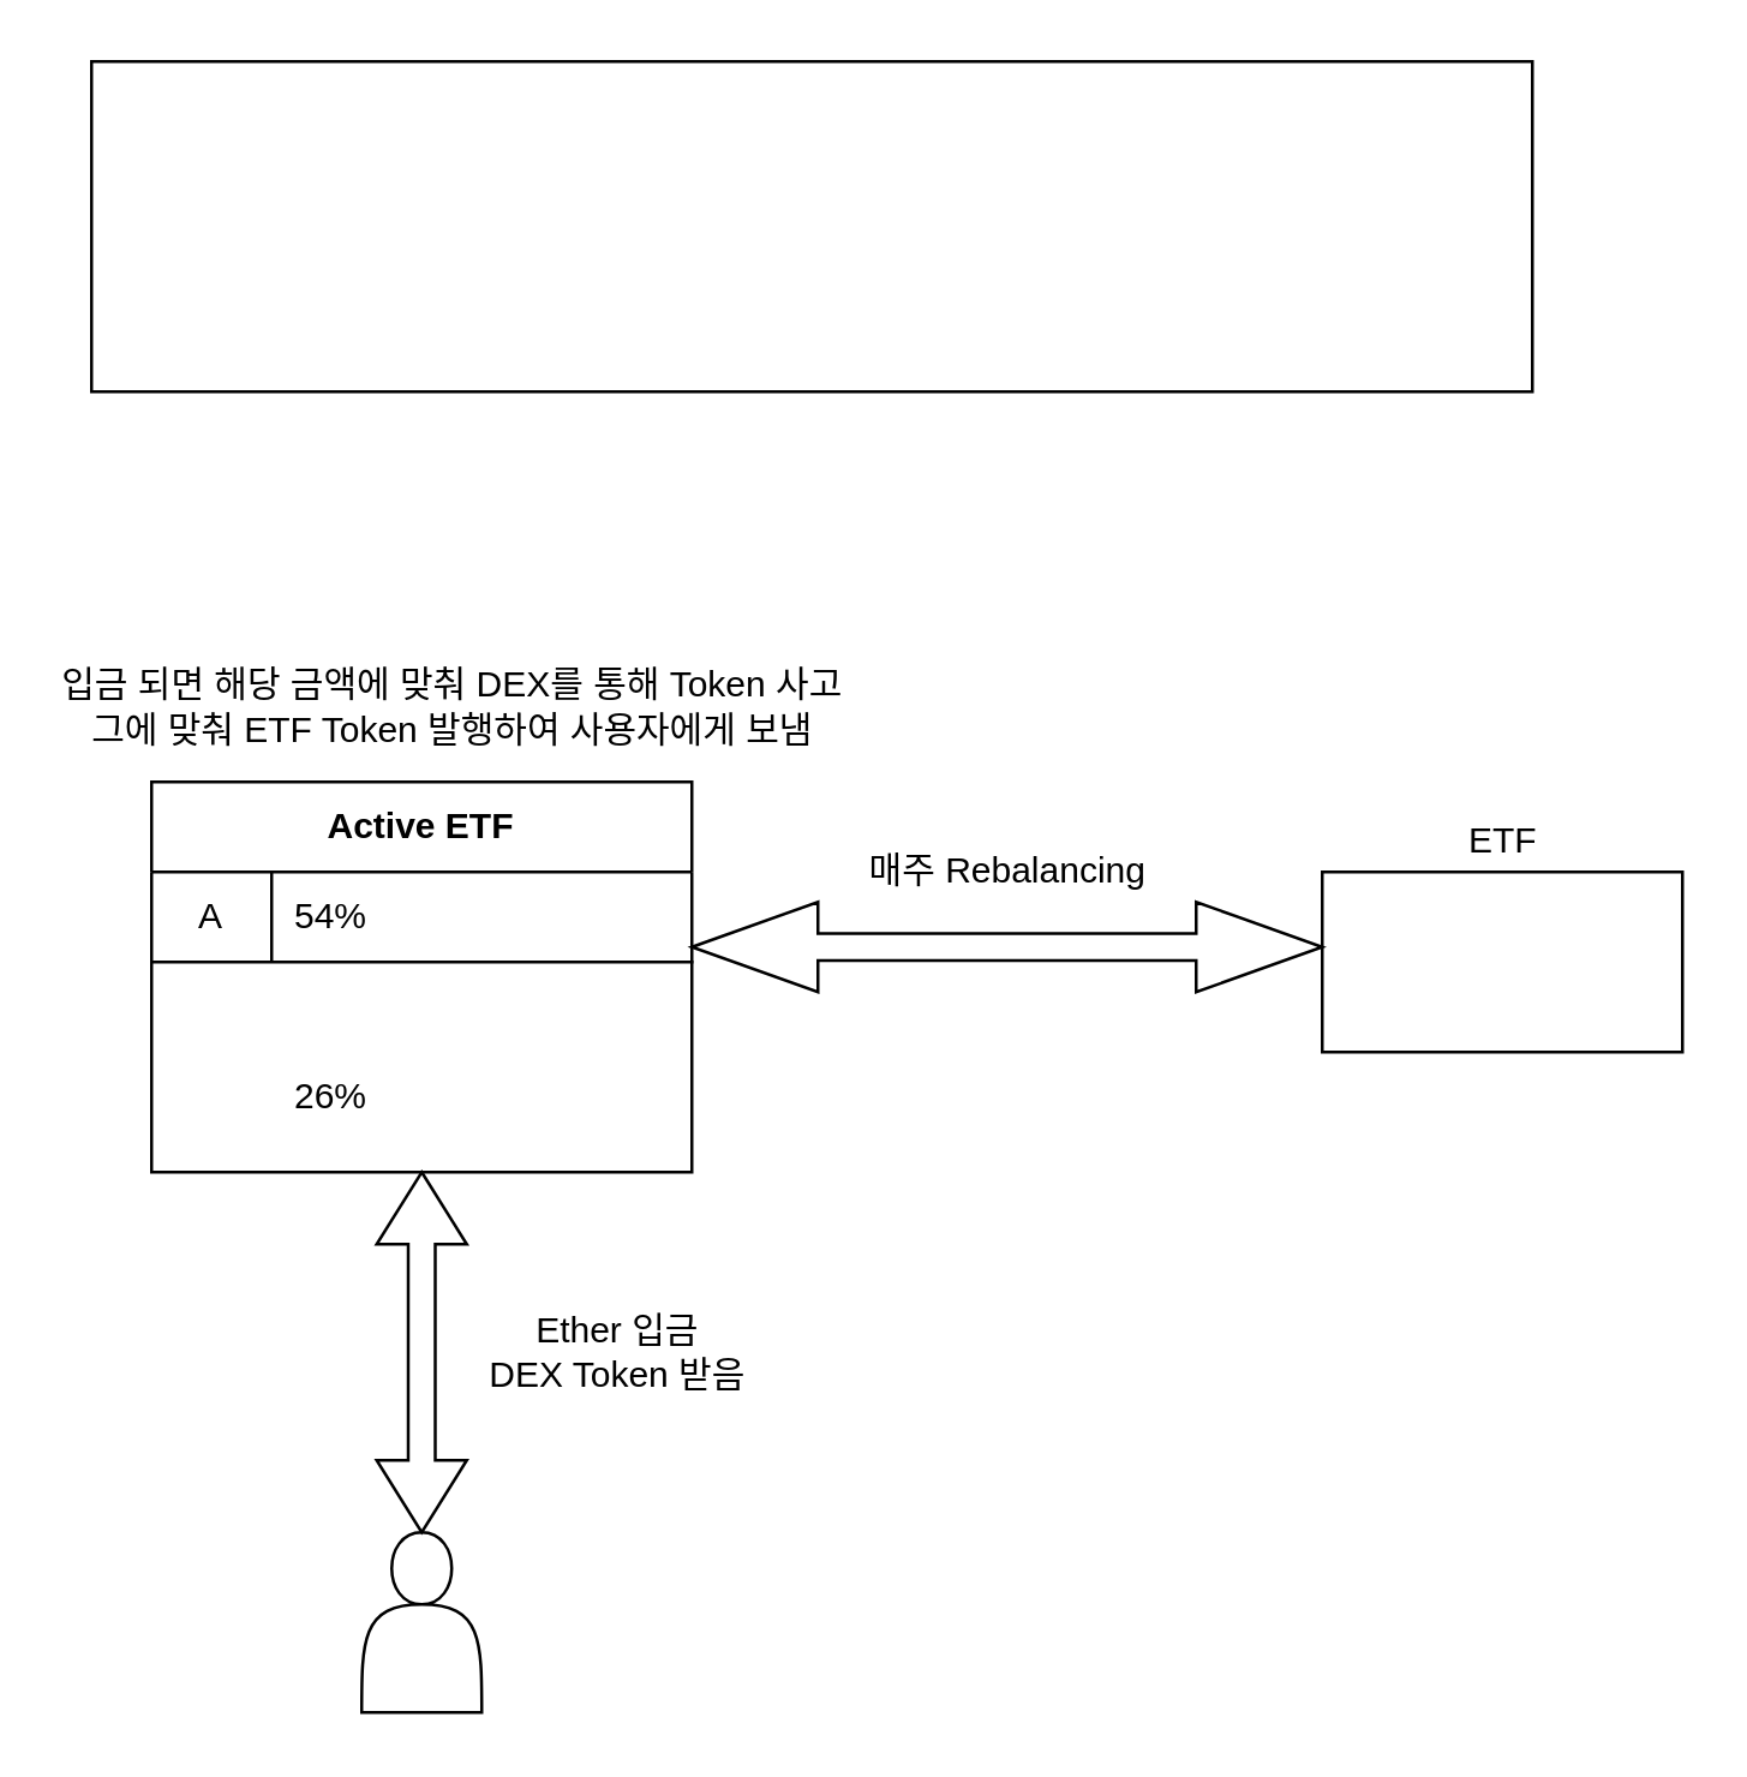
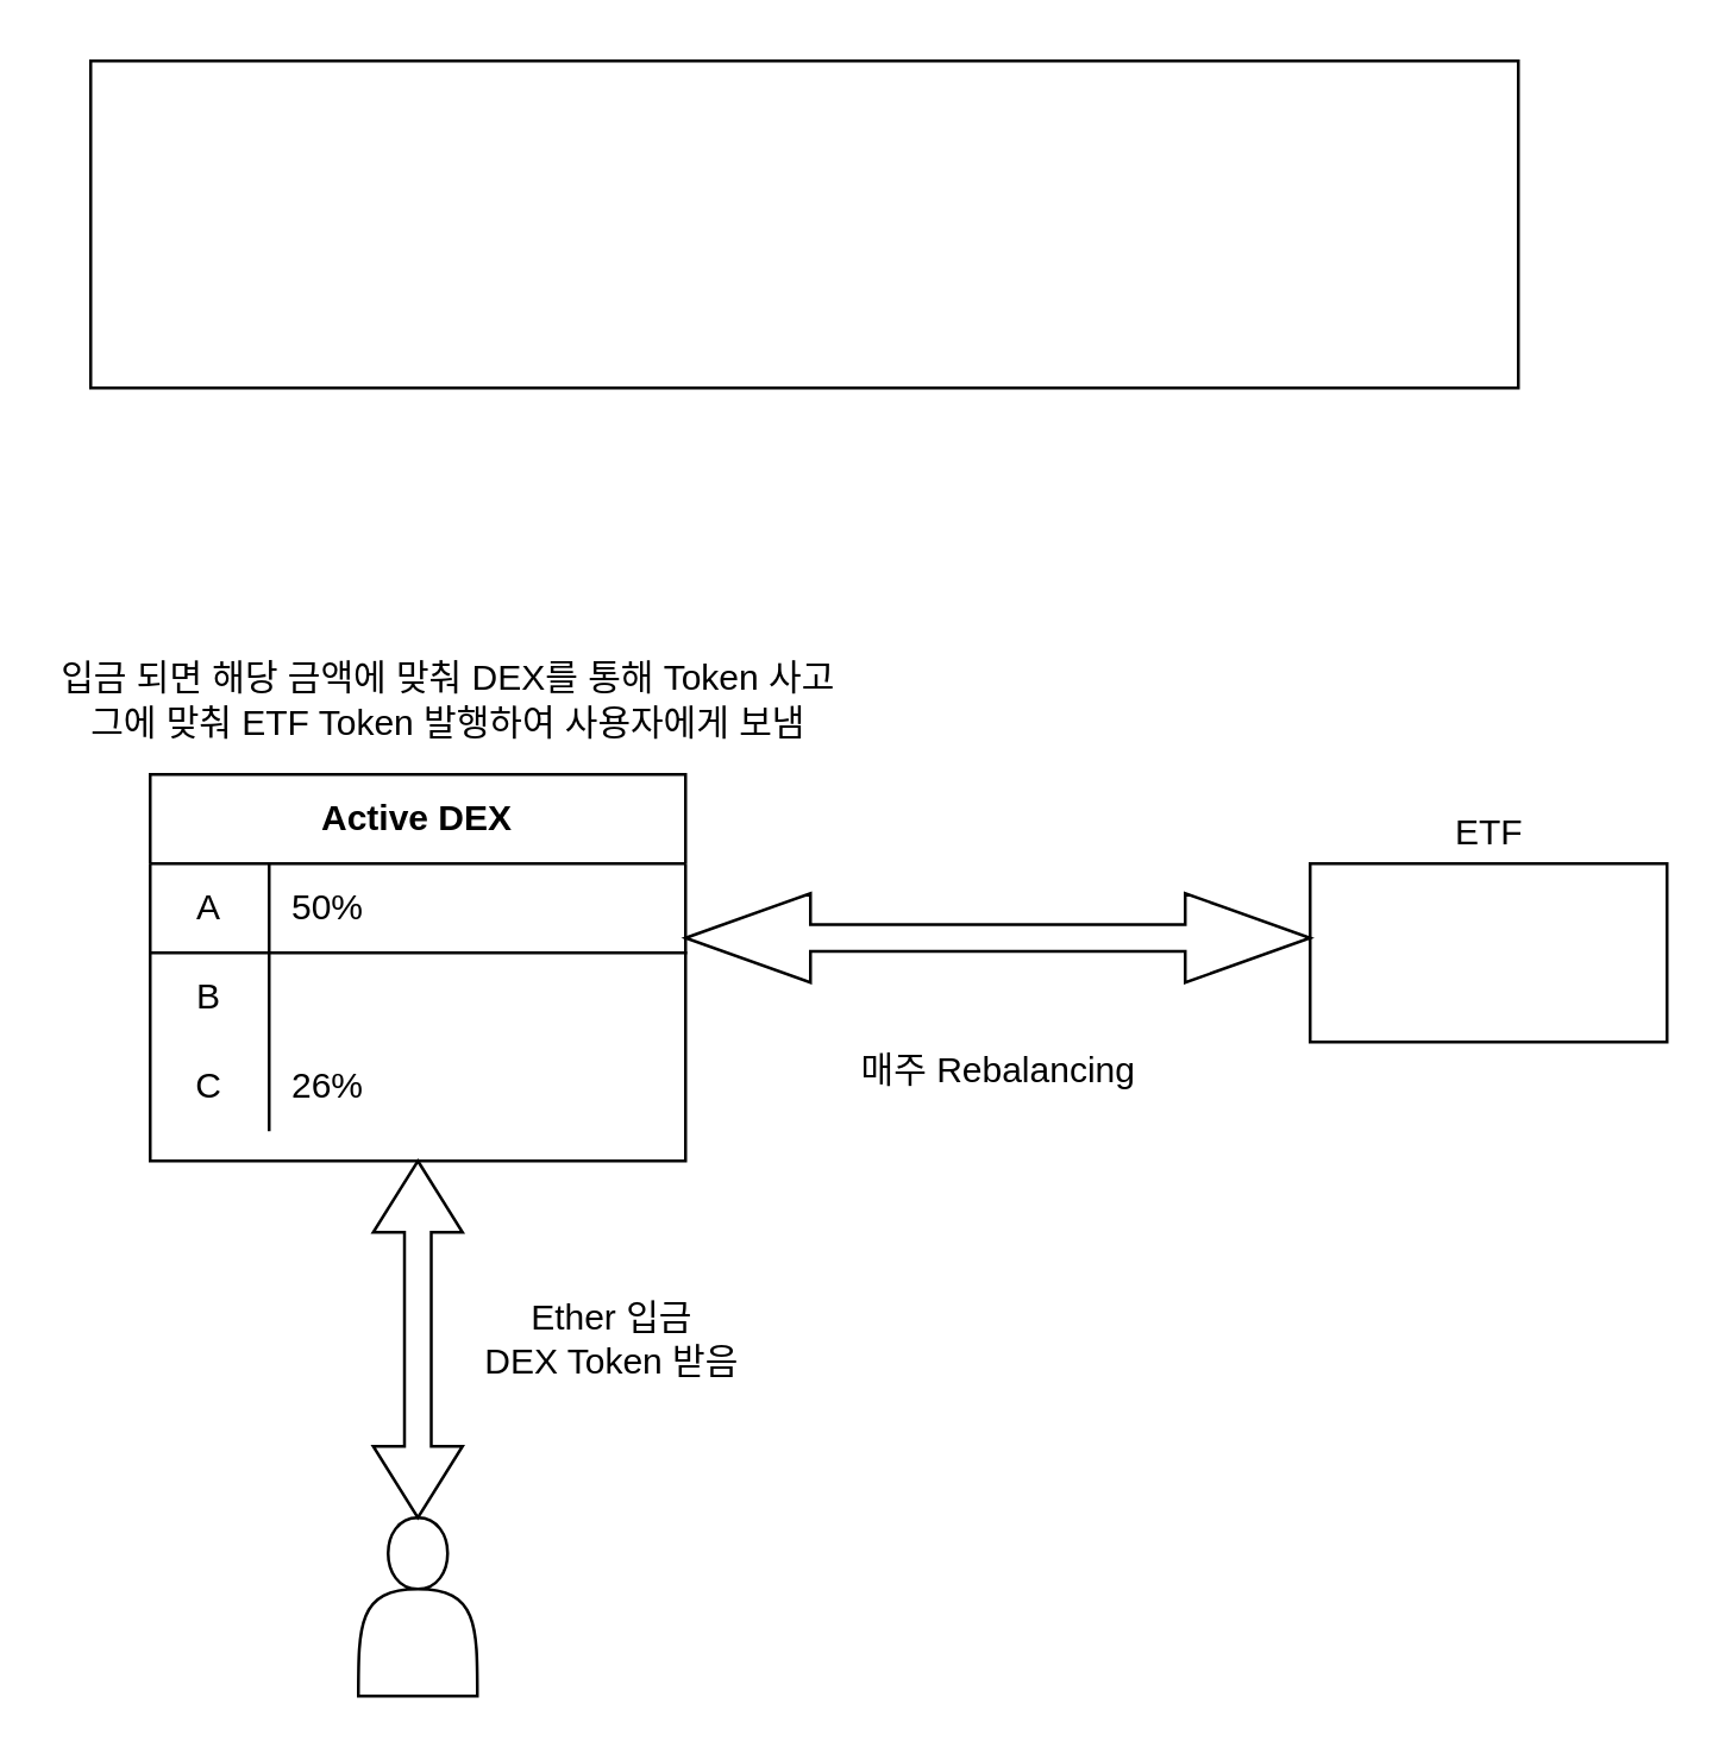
  <mxCell id="0" />
  <mxCell id="1" parent="0" />
  <mxCell id="2" value="" style="verticalLabelPosition=bottom;verticalAlign=top;html=1;shape=mxgraph.basic.rect;fillColor2=none;strokeWidth=1;size=20;indent=5;" vertex="1" parent="1"><mxGeometry x="30" y="20" width="480" height="110" as="geometry" /></mxCell>
  <mxCell id="3" value="" style="group" vertex="1" connectable="0" parent="1"><mxGeometry x="50" y="260" width="510" height="310" as="geometry" /></mxCell>
- <mxCell id="4" value="Active ETF" style="shape=table;html=1;whiteSpace=wrap;startSize=30;container=1;collapsible=0;childLayout=tableLayout;fixedRows=1;rowLines=0;fontStyle=1;align=center;" vertex="1" parent="3"><mxGeometry width="180" height="130" as="geometry" /></mxCell>
+ <mxCell id="4" value="Active DEX" style="shape=table;html=1;whiteSpace=wrap;startSize=30;container=1;collapsible=0;childLayout=tableLayout;fixedRows=1;rowLines=0;fontStyle=1;align=center;" vertex="1" parent="3"><mxGeometry width="180" height="130" as="geometry" /></mxCell>
  <mxCell id="5" value="" style="shape=partialRectangle;html=1;whiteSpace=wrap;collapsible=0;dropTarget=0;pointerEvents=0;fillColor=none;top=0;left=0;bottom=1;right=0;points=[[0,0.5],[1,0.5]];portConstraint=eastwest;" vertex="1" parent="4"><mxGeometry y="30" width="180" height="30" as="geometry" /></mxCell>
  <mxCell id="6" value="A" style="shape=partialRectangle;html=1;whiteSpace=wrap;connectable=0;fillColor=none;top=0;left=0;bottom=0;right=0;overflow=hidden;" vertex="1" parent="5"><mxGeometry width="40" height="30" as="geometry" /></mxCell>
- <mxCell id="7" value="54%" style="shape=partialRectangle;html=1;whiteSpace=wrap;connectable=0;fillColor=none;top=0;left=0;bottom=0;right=0;align=left;spacingLeft=6;overflow=hidden;" vertex="1" parent="5"><mxGeometry x="40" width="140" height="30" as="geometry" /></mxCell>
+ <mxCell id="7" value="50%" style="shape=partialRectangle;html=1;whiteSpace=wrap;connectable=0;fillColor=none;top=0;left=0;bottom=0;right=0;align=left;spacingLeft=6;overflow=hidden;" vertex="1" parent="5"><mxGeometry x="40" width="140" height="30" as="geometry" /></mxCell>
  <mxCell id="8" value="" style="shape=partialRectangle;html=1;whiteSpace=wrap;collapsible=0;dropTarget=0;pointerEvents=0;fillColor=none;top=0;left=0;bottom=0;right=0;points=[[0,0.5],[1,0.5]];portConstraint=eastwest;" vertex="1" parent="4"><mxGeometry y="60" width="180" height="30" as="geometry" /></mxCell>
+ <mxCell id="9" value="B" style="shape=partialRectangle;html=1;whiteSpace=wrap;connectable=0;fillColor=none;top=0;left=0;bottom=0;right=0;overflow=hidden;" vertex="1" parent="8"><mxGeometry width="40" height="30" as="geometry" /></mxCell>
  <mxCell id="10" value="" style="shape=partialRectangle;html=1;whiteSpace=wrap;collapsible=0;dropTarget=0;pointerEvents=0;fillColor=none;top=0;left=0;bottom=0;right=0;points=[[0,0.5],[1,0.5]];portConstraint=eastwest;" vertex="1" parent="4"><mxGeometry y="90" width="180" height="30" as="geometry" /></mxCell>
+ <mxCell id="11" value="C" style="shape=partialRectangle;html=1;whiteSpace=wrap;connectable=0;fillColor=none;top=0;left=0;bottom=0;right=0;overflow=hidden;" vertex="1" parent="10"><mxGeometry width="40" height="30" as="geometry" /></mxCell>
  <mxCell id="12" value="26%" style="shape=partialRectangle;html=1;whiteSpace=wrap;connectable=0;fillColor=none;top=0;left=0;bottom=0;right=0;align=left;spacingLeft=6;overflow=hidden;" vertex="1" parent="10"><mxGeometry x="40" width="140" height="30" as="geometry" /></mxCell>
  <mxCell id="13" value="" style="group" vertex="1" connectable="0" parent="3"><mxGeometry x="390" y="10" width="120" height="80" as="geometry" /></mxCell>
  <mxCell id="14" value="" style="verticalLabelPosition=bottom;verticalAlign=top;html=1;shape=mxgraph.basic.rect;fillColor2=none;strokeWidth=1;size=20;indent=5;" vertex="1" parent="13"><mxGeometry y="20" width="120" height="60" as="geometry" /></mxCell>
  <mxCell id="15" value="ETF" style="text;html=1;align=center;verticalAlign=middle;resizable=0;points=[];autosize=1;strokeColor=none;" vertex="1" parent="13"><mxGeometry x="40" width="40" height="20" as="geometry" /></mxCell>
  <mxCell id="16" value="" style="shape=doubleArrow;whiteSpace=wrap;html=1;" vertex="1" parent="3"><mxGeometry x="180" y="40" width="210" height="30" as="geometry" /></mxCell>
  <mxCell id="17" value="" style="shape=actor;whiteSpace=wrap;html=1;" vertex="1" parent="3"><mxGeometry x="70" y="250" width="40" height="60" as="geometry" /></mxCell>
  <mxCell id="18" value="" style="shape=doubleArrow;direction=south;whiteSpace=wrap;html=1;" vertex="1" parent="3"><mxGeometry x="75" y="130" width="30" height="120" as="geometry" /></mxCell>
  <mxCell id="19" value="Ether 입금&lt;br&gt;DEX Token 받음" style="text;html=1;align=center;verticalAlign=middle;resizable=0;points=[];autosize=1;strokeColor=none;" vertex="1" parent="3"><mxGeometry x="105" y="175" width="100" height="30" as="geometry" /></mxCell>
- <mxCell id="20" value="매주 Rebalancing" style="text;html=1;align=center;verticalAlign=middle;resizable=0;points=[];autosize=1;strokeColor=none;" vertex="1" parent="3"><mxGeometry x="230" y="20" width="110" height="20" as="geometry" /></mxCell>
+ <mxCell id="20" value="매주 Rebalancing" style="text;html=1;align=center;verticalAlign=middle;resizable=0;points=[];autosize=1;strokeColor=none;" vertex="1" parent="3"><mxGeometry x="230" y="90" width="110" height="20" as="geometry" /></mxCell>
  <mxCell id="21" value="입금 되면 해당 금액에 맞춰 DEX를 통해 Token 사고&lt;br&gt;그에 맞춰 ETF Token 발행하여 사용자에게 보냄" style="text;html=1;align=center;verticalAlign=middle;resizable=0;points=[];autosize=1;strokeColor=none;" vertex="1" parent="1"><mxGeometry x="20" y="220" width="260" height="30" as="geometry" /></mxCell>
